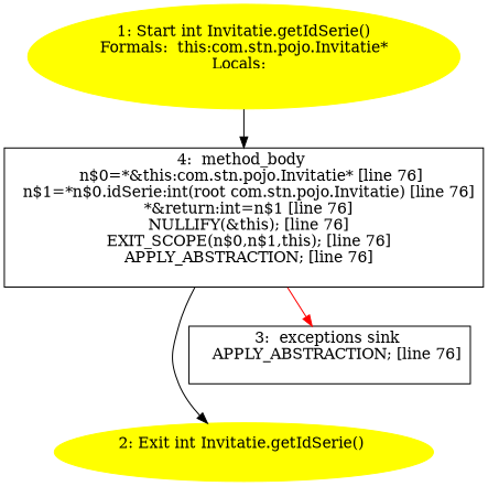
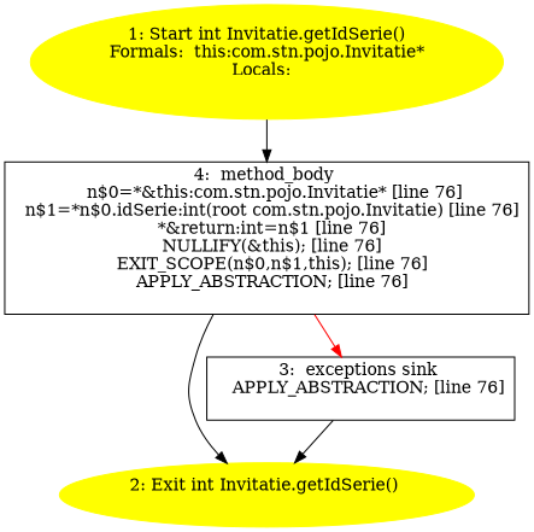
  digraph {
    n1 [color=yellow label="1: Start int Invitatie.getIdSerie()\nFormals:  this:com.stn.pojo.Invitatie*\nLocals:  \n  " style=filled]
    n2 [label="4:  method_body \n   n$0=*&this:com.stn.pojo.Invitatie* [line 76]\n  n$1=*n$0.idSerie:int(root com.stn.pojo.Invitatie) [line 76]\n  *&return:int=n$1 [line 76]\n  NULLIFY(&this); [line 76]\n  EXIT_SCOPE(n$0,n$1,this); [line 76]\n  APPLY_ABSTRACTION; [line 76]\n " shape=box]
    n3 [color=yellow label="2: Exit int Invitatie.getIdSerie() \n  " style=filled]
    n4 [label="3:  exceptions sink \n   APPLY_ABSTRACTION; [line 76]\n " shape=box]
    n1 -> n2
    n2 -> n3
    n2 -> n4 [color=red]
+   n4 -> n3
  }
